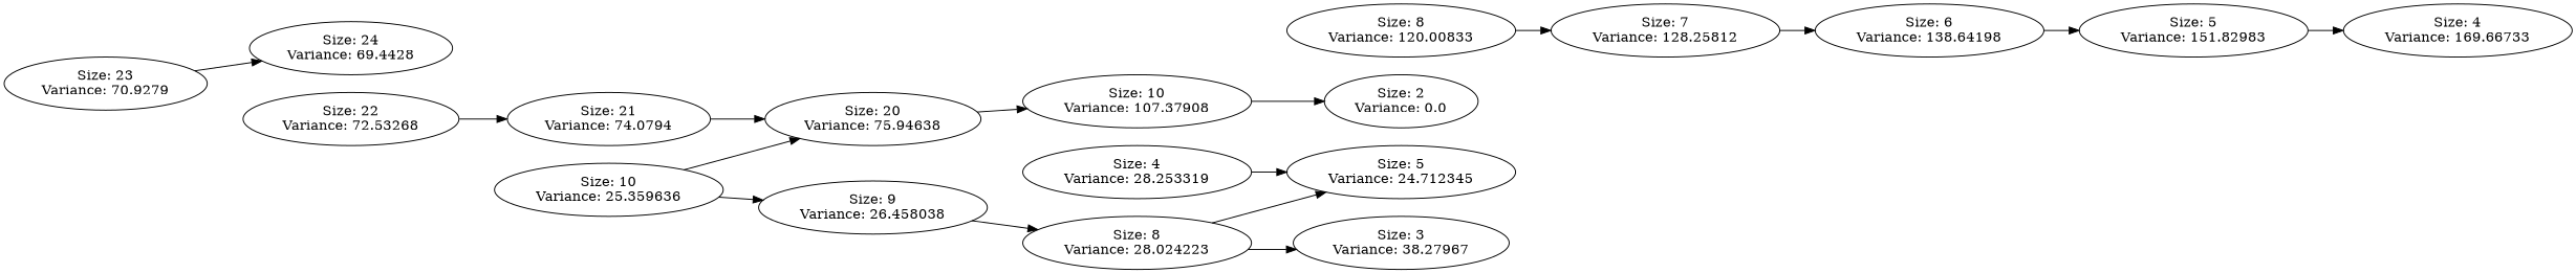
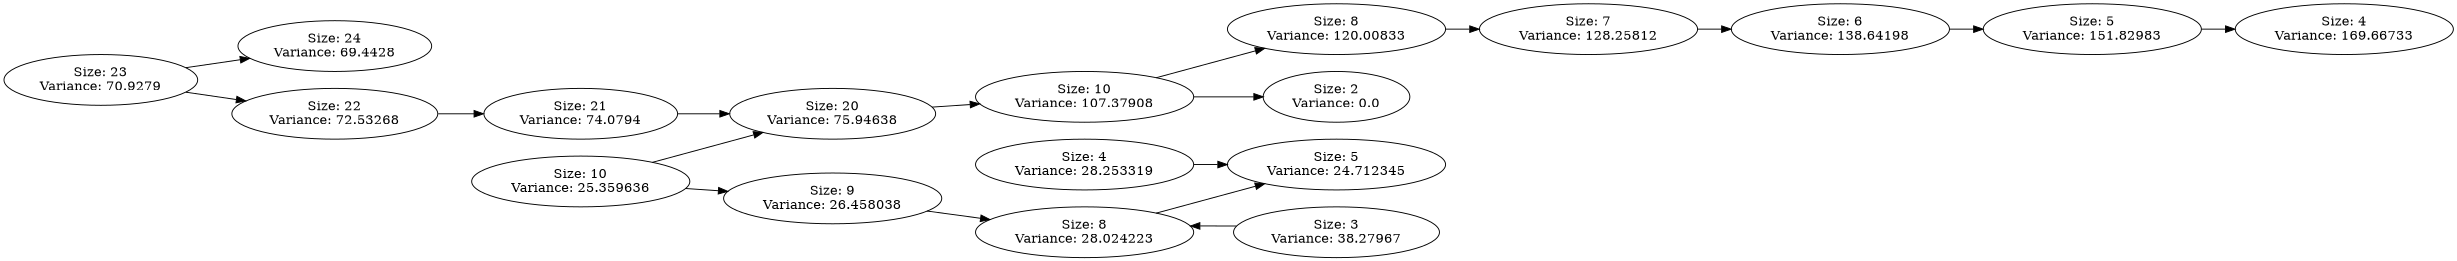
  digraph {
    L=9
    rankdir=LR
    "Size: 23\nVariance: 70.9279"
    "Size: 24\nVariance: 69.4428"
    "Size: 22\nVariance: 72.53268"
    "Size: 21\nVariance: 74.0794"
    "Size: 20\nVariance: 75.94638"
    "Size: 10\nVariance: 107.37908"
    "Size: 10\nVariance: 25.359636"
    "Size: 9\nVariance: 26.458038"
    "Size: 8\nVariance: 120.00833"
    "Size: 2\nVariance: 0.0"
    "Size: 8\nVariance: 28.024223"
    "Size: 7\nVariance: 128.25812"
    "Size: 5\nVariance: 24.712345"
    "Size: 3\nVariance: 38.27967"
    "Size: 4\nVariance: 28.253319"
    "Size: 6\nVariance: 138.64198"
    "Size: 5\nVariance: 151.82983"
    "Size: 4\nVariance: 169.66733"
    "Size: 23\nVariance: 70.9279" -> "Size: 24\nVariance: 69.4428"
+   "Size: 23\nVariance: 70.9279" -> "Size: 22\nVariance: 72.53268"
    "Size: 22\nVariance: 72.53268" -> "Size: 21\nVariance: 74.0794"
    "Size: 21\nVariance: 74.0794" -> "Size: 20\nVariance: 75.94638"
    "Size: 20\nVariance: 75.94638" -> "Size: 10\nVariance: 107.37908"
+   "Size: 10\nVariance: 107.37908" -> "Size: 8\nVariance: 120.00833"
    "Size: 10\nVariance: 107.37908" -> "Size: 2\nVariance: 0.0"
    "Size: 10\nVariance: 25.359636" -> "Size: 20\nVariance: 75.94638"
    "Size: 10\nVariance: 25.359636" -> "Size: 9\nVariance: 26.458038"
    "Size: 9\nVariance: 26.458038" -> "Size: 8\nVariance: 28.024223"
    "Size: 8\nVariance: 120.00833" -> "Size: 7\nVariance: 128.25812"
    "Size: 8\nVariance: 28.024223" -> "Size: 5\nVariance: 24.712345"
-   "Size: 8\nVariance: 28.024223" -> "Size: 3\nVariance: 38.27967"
+   "Size: 3\nVariance: 38.27967" -> "Size: 8\nVariance: 28.024223"
    "Size: 7\nVariance: 128.25812" -> "Size: 6\nVariance: 138.64198"
    "Size: 4\nVariance: 28.253319" -> "Size: 5\nVariance: 24.712345"
    "Size: 6\nVariance: 138.64198" -> "Size: 5\nVariance: 151.82983"
    "Size: 5\nVariance: 151.82983" -> "Size: 4\nVariance: 169.66733"
  }
